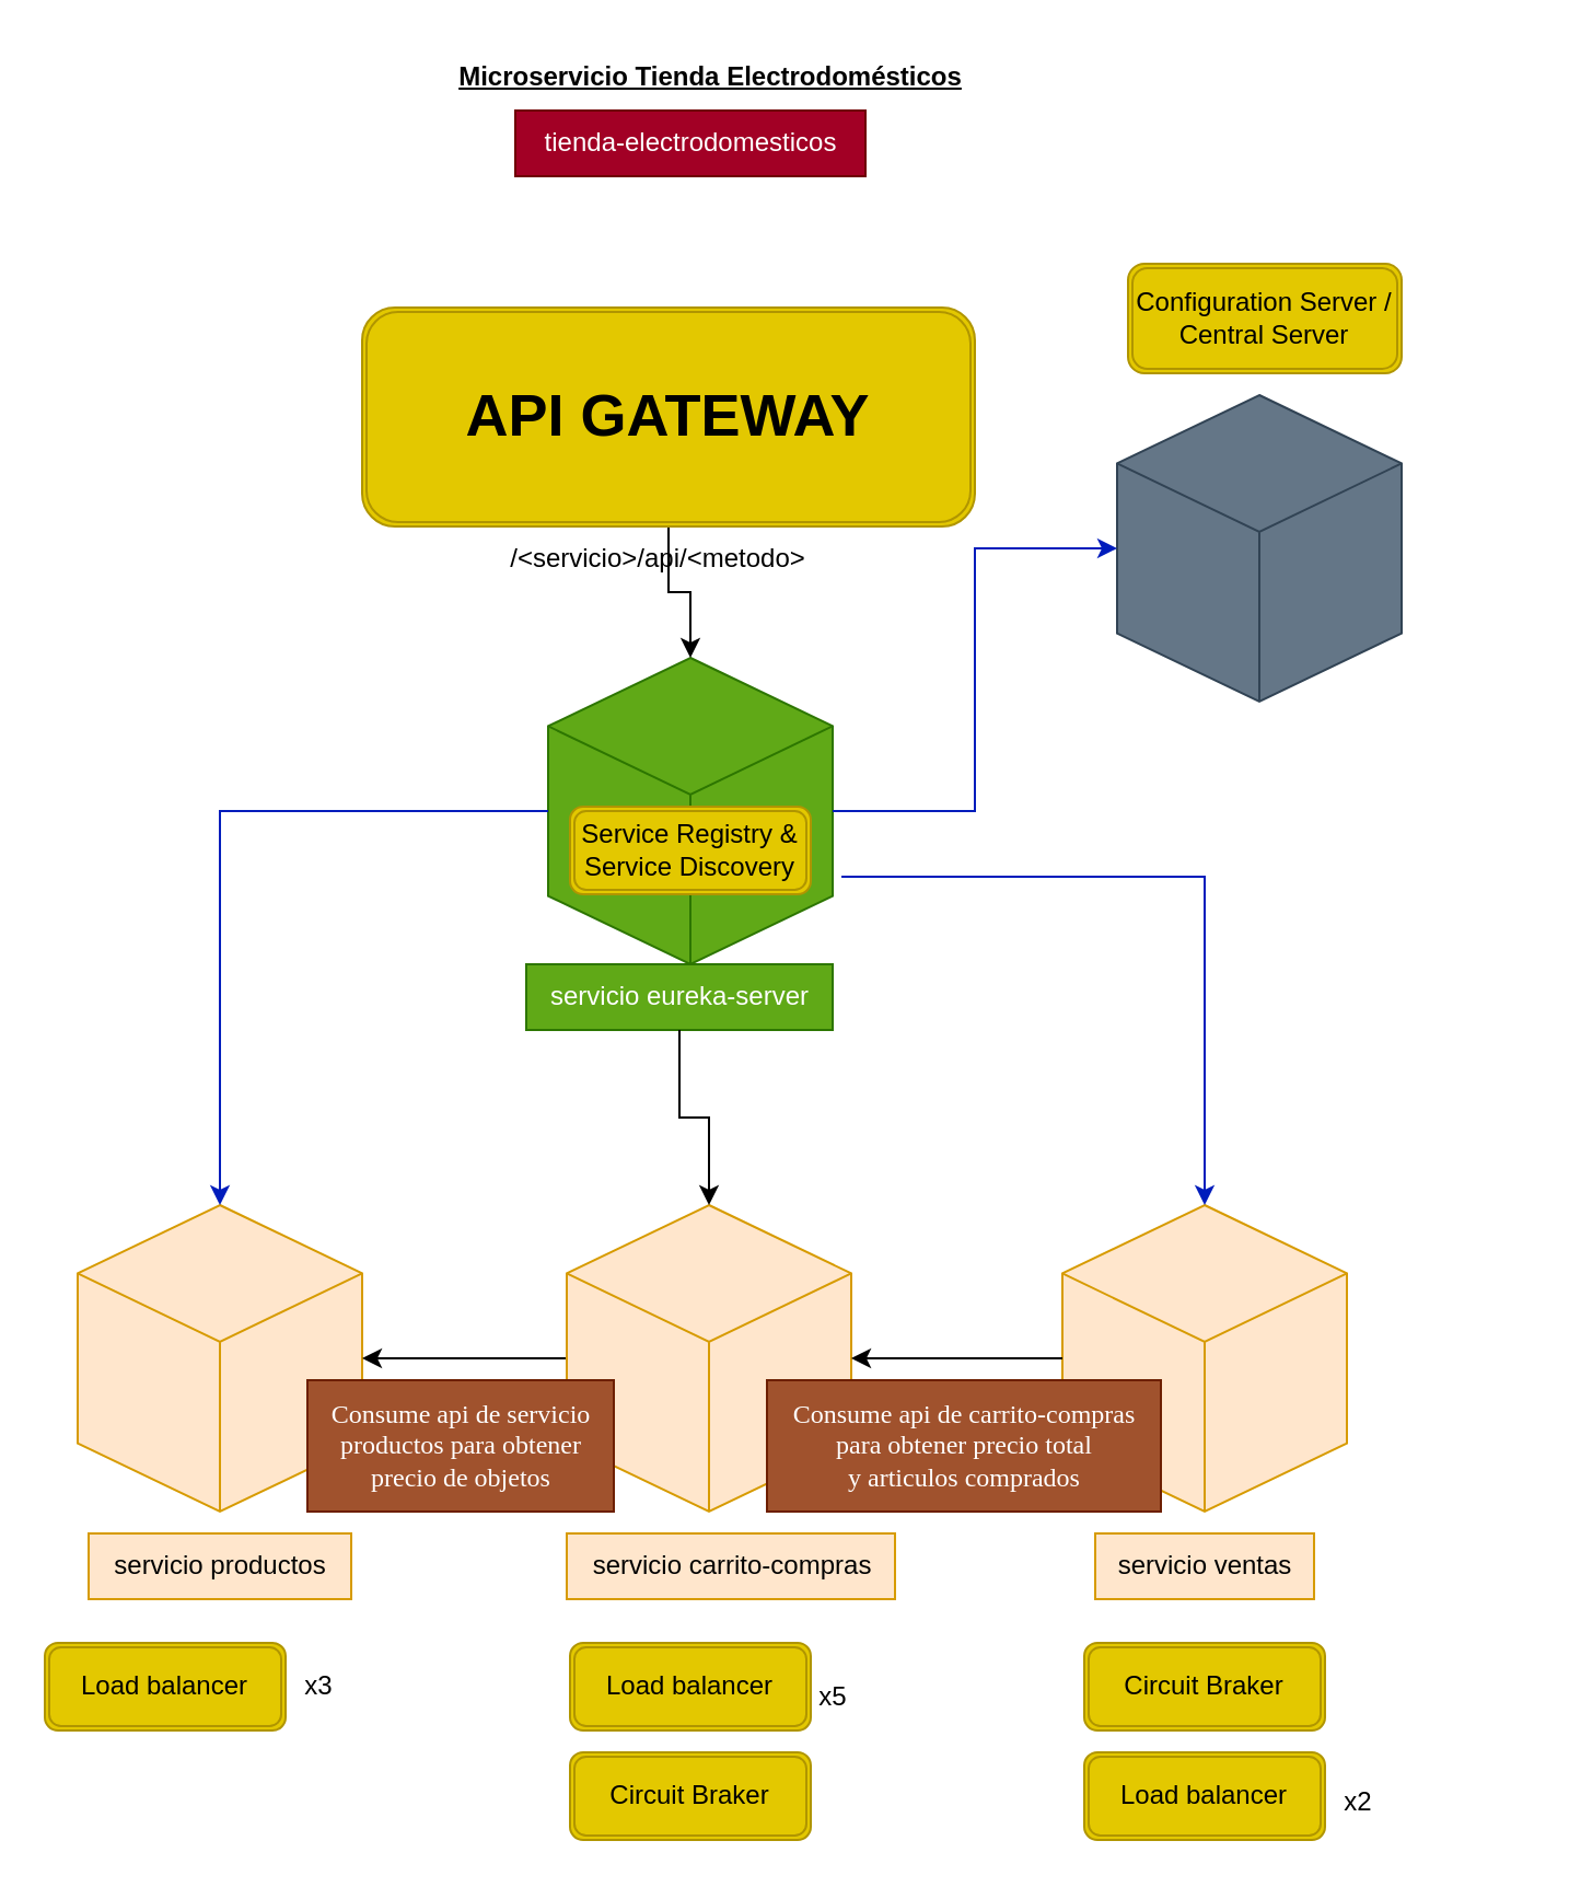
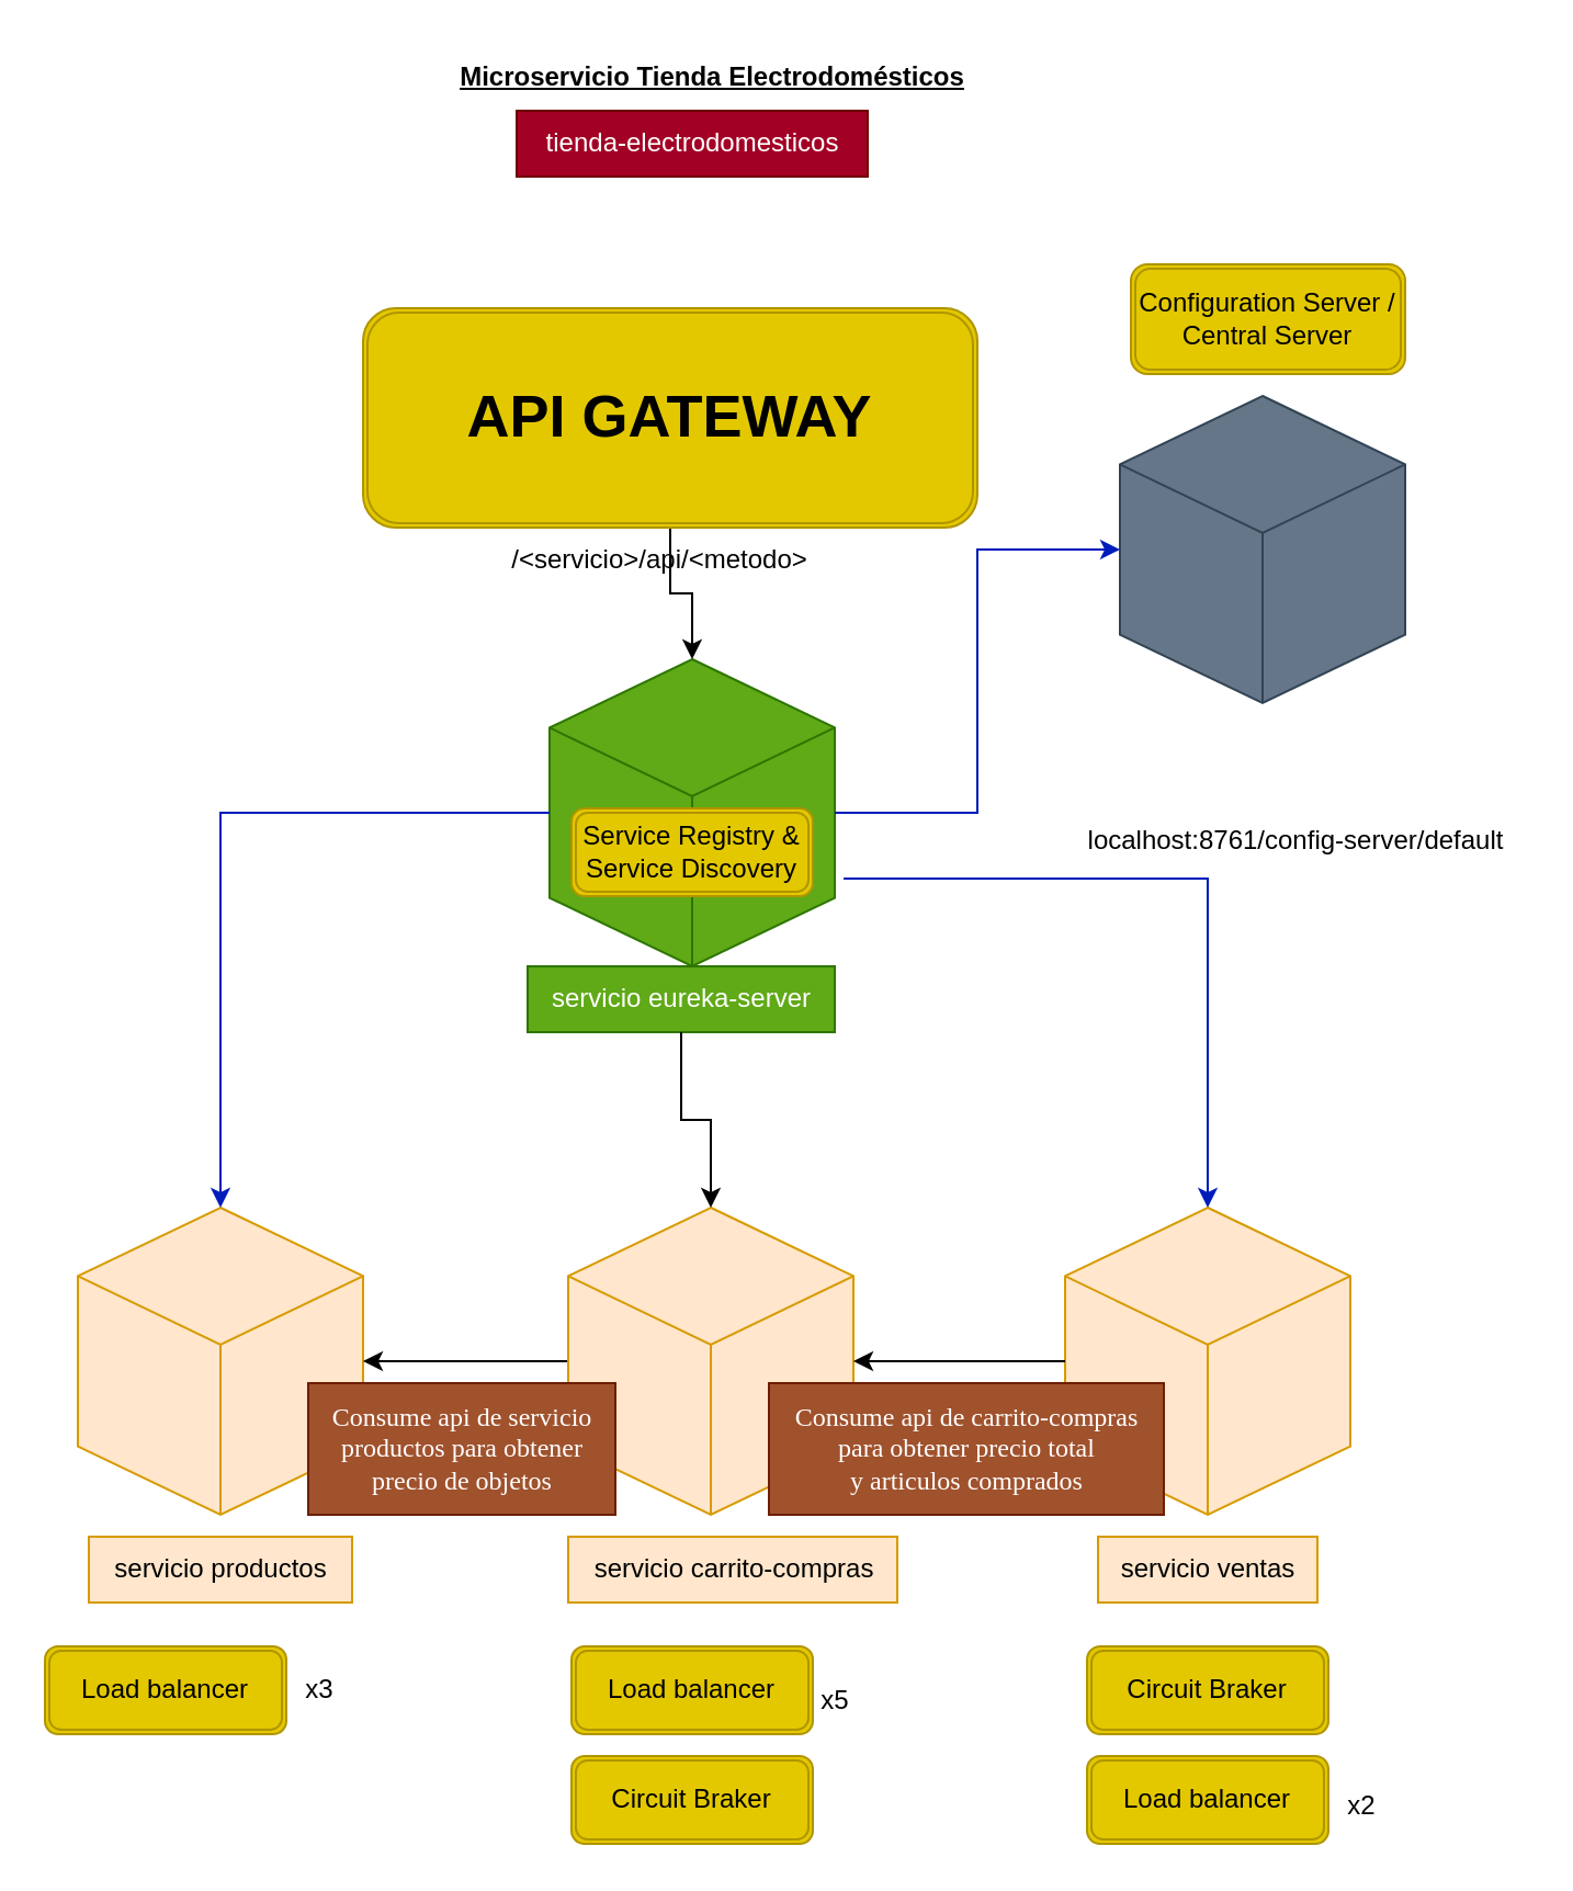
  <mxCell id="0" />
  <mxCell id="1" parent="0" />
  <mxCell id="2" value="" style="html=1;whiteSpace=wrap;shape=isoCube2;backgroundOutline=1;isoAngle=15;fillColor=#ffe6cc;strokeColor=#d79b00;" parent="1" vertex="1"><mxGeometry x="35" y="550" width="130" height="140" as="geometry" /></mxCell>
  <mxCell id="3" value="servicio productos" style="text;html=1;align=center;verticalAlign=middle;resizable=0;points=[];autosize=1;strokeColor=#d79b00;fillColor=#ffe6cc;" parent="1" vertex="1"><mxGeometry x="40" y="700" width="120" height="30" as="geometry" /></mxCell>
  <mxCell id="4" value="" style="html=1;whiteSpace=wrap;shape=isoCube2;backgroundOutline=1;isoAngle=15;fillColor=#60a917;strokeColor=#2D7600;fontColor=#ffffff;" parent="1" vertex="1"><mxGeometry x="250" y="300" width="130" height="140" as="geometry" /></mxCell>
  <mxCell id="5" value="servicio eureka-server" style="text;html=1;align=center;verticalAlign=middle;resizable=0;points=[];autosize=1;strokeColor=#2D7600;fillColor=#60a917;fontColor=#ffffff;" parent="1" vertex="1"><mxGeometry x="240" y="440" width="140" height="30" as="geometry" /></mxCell>
  <mxCell id="6" style="edgeStyle=orthogonalEdgeStyle;rounded=0;orthogonalLoop=1;jettySize=auto;html=1;entryX=1;entryY=0.5;entryDx=0;entryDy=0;entryPerimeter=0;" parent="1" source="7" target="2" edge="1"><mxGeometry relative="1" as="geometry"><mxPoint x="170" y="620" as="targetPoint" /></mxGeometry></mxCell>
  <mxCell id="7" value="" style="html=1;whiteSpace=wrap;shape=isoCube2;backgroundOutline=1;isoAngle=15;fillColor=#ffe6cc;strokeColor=#d79b00;" parent="1" vertex="1"><mxGeometry x="258.5" y="550" width="130" height="140" as="geometry" /></mxCell>
  <mxCell id="8" value="" style="html=1;whiteSpace=wrap;shape=isoCube2;backgroundOutline=1;isoAngle=15;fillColor=#ffe6cc;strokeColor=#d79b00;" parent="1" vertex="1"><mxGeometry x="485" y="550" width="130" height="140" as="geometry" /></mxCell>
  <mxCell id="9" value="servicio carrito-compras" style="text;html=1;align=center;verticalAlign=middle;resizable=0;points=[];autosize=1;strokeColor=#d79b00;fillColor=#ffe6cc;" parent="1" vertex="1"><mxGeometry x="258.5" y="700" width="150" height="30" as="geometry" /></mxCell>
  <mxCell id="10" value="servicio ventas" style="text;html=1;align=center;verticalAlign=middle;resizable=0;points=[];autosize=1;strokeColor=#d79b00;fillColor=#ffe6cc;" parent="1" vertex="1"><mxGeometry x="500" y="700" width="100" height="30" as="geometry" /></mxCell>
  <mxCell id="11" value="" style="html=1;whiteSpace=wrap;shape=isoCube2;backgroundOutline=1;isoAngle=15;fillColor=#647687;strokeColor=#314354;fontColor=#ffffff;" parent="1" vertex="1"><mxGeometry x="510" y="180" width="130" height="140" as="geometry" /></mxCell>
  <mxCell id="12" style="edgeStyle=orthogonalEdgeStyle;rounded=0;orthogonalLoop=1;jettySize=auto;html=1;fillColor=#0050ef;strokeColor=#001DBC;exitX=0;exitY=0.5;exitDx=0;exitDy=0;exitPerimeter=0;" parent="1" source="4" target="2" edge="1"><mxGeometry relative="1" as="geometry"><mxPoint x="170" y="410" as="sourcePoint" /></mxGeometry></mxCell>
  <mxCell id="13" value="/&amp;lt;servicio&amp;gt;/api/&amp;lt;metodo&amp;gt;" style="text;html=1;align=center;verticalAlign=middle;resizable=0;points=[];autosize=1;" parent="1" vertex="1"><mxGeometry x="220" y="240" width="160" height="30" as="geometry" /></mxCell>
+ <mxCell id="14" value="localhost:8761/config-server/default" style="text;html=1;align=center;verticalAlign=middle;resizable=0;points=[];autosize=1;strokeColor=none;fillColor=none;" parent="1" vertex="1"><mxGeometry x="485" y="368" width="210" height="30" as="geometry" /></mxCell>
  <mxCell id="15" style="edgeStyle=orthogonalEdgeStyle;rounded=0;orthogonalLoop=1;jettySize=auto;html=1;entryX=0.5;entryY=0;entryDx=0;entryDy=0;entryPerimeter=0;fillColor=#0050ef;strokeColor=#001DBC;exitX=1.031;exitY=0.714;exitDx=0;exitDy=0;exitPerimeter=0;" parent="1" source="4" target="8" edge="1"><mxGeometry relative="1" as="geometry"><mxPoint x="450" y="410" as="sourcePoint" /></mxGeometry></mxCell>
  <mxCell id="16" style="edgeStyle=orthogonalEdgeStyle;rounded=0;orthogonalLoop=1;jettySize=auto;html=1;entryX=0;entryY=0.5;entryDx=0;entryDy=0;entryPerimeter=0;fillColor=#0050ef;strokeColor=#001DBC;exitX=1;exitY=0.5;exitDx=0;exitDy=0;exitPerimeter=0;" parent="1" source="4" target="11" edge="1"><mxGeometry relative="1" as="geometry"><mxPoint x="390" y="370" as="sourcePoint" /></mxGeometry></mxCell>
  <mxCell id="17" value="Service Registry &amp;amp; Service Discovery" style="shape=ext;double=1;rounded=1;whiteSpace=wrap;html=1;fillColor=#e3c800;fontColor=#000000;strokeColor=#B09500;" parent="1" vertex="1"><mxGeometry x="260" y="368" width="110" height="40" as="geometry" /></mxCell>
  <mxCell id="18" value="Configuration Server / Central Server" style="shape=ext;double=1;rounded=1;whiteSpace=wrap;html=1;fillColor=#e3c800;fontColor=#000000;strokeColor=#B09500;" parent="1" vertex="1"><mxGeometry x="515" y="120" width="125" height="50" as="geometry" /></mxCell>
  <mxCell id="19" value="Microservicio Tienda Electrodomésticos" style="text;html=1;align=center;verticalAlign=middle;resizable=0;points=[];autosize=1;strokeColor=none;fillColor=none;fontStyle=5" parent="1" vertex="1"><mxGeometry x="208.5" y="20" width="230" height="30" as="geometry" /></mxCell>
  <mxCell id="20" value="tienda-electrodomesticos" style="text;html=1;align=center;verticalAlign=middle;resizable=0;points=[];autosize=1;strokeColor=#6F0000;fillColor=#a20025;fontColor=#ffffff;" parent="1" vertex="1"><mxGeometry x="235" y="50" width="160" height="30" as="geometry" /></mxCell>
  <mxCell id="21" value="Load balancer" style="shape=ext;double=1;rounded=1;whiteSpace=wrap;html=1;fillColor=#e3c800;fontColor=#000000;strokeColor=#B09500;" parent="1" vertex="1"><mxGeometry x="20" y="750" width="110" height="40" as="geometry" /></mxCell>
  <mxCell id="22" value="Load balancer" style="shape=ext;double=1;rounded=1;whiteSpace=wrap;html=1;fillColor=#e3c800;fontColor=#000000;strokeColor=#B09500;" parent="1" vertex="1"><mxGeometry x="260" y="750" width="110" height="40" as="geometry" /></mxCell>
  <mxCell id="23" value="Circuit Braker" style="shape=ext;double=1;rounded=1;whiteSpace=wrap;html=1;fillColor=#e3c800;fontColor=#000000;strokeColor=#B09500;" parent="1" vertex="1"><mxGeometry x="495" y="750" width="110" height="40" as="geometry" /></mxCell>
  <mxCell id="24" value="Circuit Braker" style="shape=ext;double=1;rounded=1;whiteSpace=wrap;html=1;fillColor=#e3c800;fontColor=#000000;strokeColor=#B09500;" parent="1" vertex="1"><mxGeometry x="260" y="800" width="110" height="40" as="geometry" /></mxCell>
  <mxCell id="25" value="x3" style="text;html=1;align=center;verticalAlign=middle;resizable=0;points=[];autosize=1;strokeColor=none;fillColor=none;" parent="1" vertex="1"><mxGeometry x="125" y="755" width="40" height="30" as="geometry" /></mxCell>
  <mxCell id="26" value="x5" style="text;html=1;align=center;verticalAlign=middle;resizable=0;points=[];autosize=1;strokeColor=none;fillColor=none;" parent="1" vertex="1"><mxGeometry x="360" y="760" width="40" height="30" as="geometry" /></mxCell>
  <mxCell id="27" value="Load balancer" style="shape=ext;double=1;rounded=1;whiteSpace=wrap;html=1;fillColor=#e3c800;fontColor=#000000;strokeColor=#B09500;" parent="1" vertex="1"><mxGeometry x="495" y="800" width="110" height="40" as="geometry" /></mxCell>
  <mxCell id="28" value="x2" style="text;html=1;align=center;verticalAlign=middle;resizable=0;points=[];autosize=1;strokeColor=none;fillColor=none;" parent="1" vertex="1"><mxGeometry x="600" y="808" width="40" height="30" as="geometry" /></mxCell>
  <mxCell id="29" value="Consume api de servicio&lt;div&gt;productos para obtener&lt;/div&gt;&lt;div&gt;precio de objetos&lt;/div&gt;" style="text;align=center;verticalAlign=middle;resizable=0;points=[];autosize=1;strokeColor=#6D1F00;fillColor=#a0522d;html=1;fontFamily=Times New Roman;fontColor=#ffffff;" parent="1" vertex="1"><mxGeometry x="140" y="630" width="140" height="60" as="geometry" /></mxCell>
  <mxCell id="30" style="edgeStyle=orthogonalEdgeStyle;rounded=0;orthogonalLoop=1;jettySize=auto;html=1;entryX=1;entryY=0.5;entryDx=0;entryDy=0;entryPerimeter=0;" parent="1" source="8" target="7" edge="1"><mxGeometry relative="1" as="geometry" /></mxCell>
  <mxCell id="31" value="&lt;font style=&quot;color: rgb(255, 255, 255);&quot;&gt;Consume api de carrito-compras&lt;/font&gt;&lt;div&gt;&lt;font style=&quot;color: rgb(255, 255, 255);&quot;&gt;para obtener&amp;nbsp;&lt;span style=&quot;background-color: transparent;&quot;&gt;precio total&lt;/span&gt;&lt;/font&gt;&lt;/div&gt;&lt;div&gt;&lt;span style=&quot;background-color: transparent;&quot;&gt;&lt;font style=&quot;color: rgb(255, 255, 255);&quot;&gt;y articulos comprados&lt;/font&gt;&lt;/span&gt;&lt;/div&gt;" style="text;align=center;verticalAlign=middle;resizable=0;points=[];autosize=1;strokeColor=#6D1F00;fillColor=#a0522d;html=1;fontFamily=Times New Roman;fontColor=#ffffff;" parent="1" vertex="1"><mxGeometry x="350" y="630" width="180" height="60" as="geometry" /></mxCell>
  <mxCell id="32" style="edgeStyle=orthogonalEdgeStyle;rounded=0;orthogonalLoop=1;jettySize=auto;html=1;exitX=0.5;exitY=1;exitDx=0;exitDy=0;" edge="1" parent="1" source="33" target="4"><mxGeometry relative="1" as="geometry" /></mxCell>
  <mxCell id="33" value="&lt;b&gt;&lt;font style=&quot;font-size: 27px;&quot;&gt;API GATEWAY&lt;/font&gt;&lt;/b&gt;" style="shape=ext;double=1;rounded=1;whiteSpace=wrap;html=1;fillColor=#e3c800;fontColor=#000000;strokeColor=#B09500;" vertex="1" parent="1"><mxGeometry x="165" y="140" width="280" height="100" as="geometry" /></mxCell>
  <mxCell id="34" style="edgeStyle=orthogonalEdgeStyle;rounded=0;orthogonalLoop=1;jettySize=auto;html=1;entryX=0.5;entryY=0;entryDx=0;entryDy=0;entryPerimeter=0;" edge="1" parent="1" source="5" target="7"><mxGeometry relative="1" as="geometry" /></mxCell>
